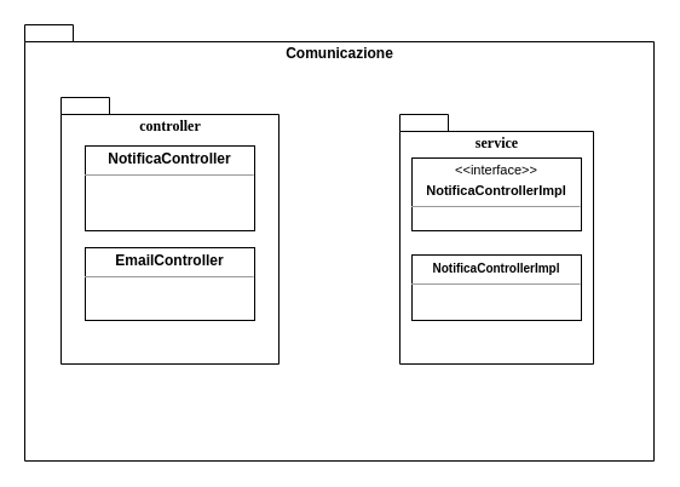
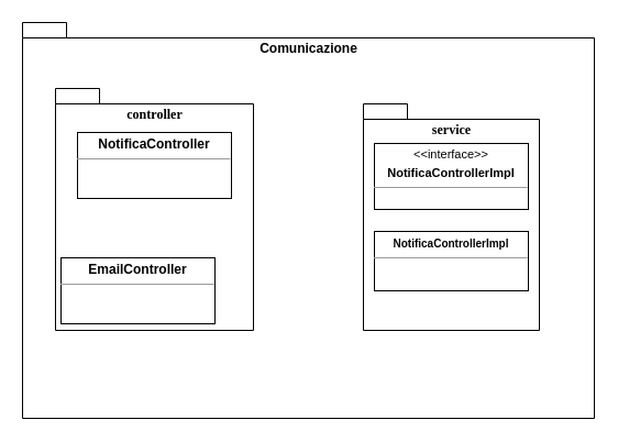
  <mxCell id="0" />
  <mxCell id="1" parent="0" />
  <mxCell id="2" value="Comunicazione" style="shape=folder;fontStyle=1;spacingTop=10;tabWidth=40;tabHeight=14;tabPosition=left;html=1;verticalAlign=top;" parent="1" vertex="1"><mxGeometry x="20" y="20" width="520" height="360" as="geometry" /></mxCell>
  <mxCell id="3" value="service" style="shape=folder;fontStyle=1;spacingTop=10;tabWidth=40;tabHeight=14;tabPosition=left;html=1;fontFamily=Verdana;verticalAlign=top;" parent="1" vertex="1"><mxGeometry x="330" y="94" width="160" height="206" as="geometry" /></mxCell>
  <mxCell id="4" value="controller" style="shape=folder;fontStyle=1;spacingTop=10;tabWidth=40;tabHeight=14;tabPosition=left;html=1;fontFamily=Verdana;verticalAlign=top;" parent="1" vertex="1"><mxGeometry x="50" y="80" width="180" height="220" as="geometry" /></mxCell>
- <mxCell id="5" value="&lt;p style=&quot;margin:0px;margin-top:4px;text-align:center;&quot;&gt;&lt;b&gt;NotificaController&lt;/b&gt;&lt;/p&gt;&lt;hr size=&quot;1&quot;&gt;&lt;div style=&quot;height:2px;&quot;&gt;&lt;/div&gt;" style="verticalAlign=top;align=left;overflow=fill;fontSize=12;fontFamily=Helvetica;html=1;" vertex="1" parent="1"><mxGeometry x="70" y="120" width="140" height="70" as="geometry" /></mxCell>
- <mxCell id="6" value="&lt;p style=&quot;margin:0px;margin-top:4px;text-align:center;&quot;&gt;&lt;b&gt;EmailController&lt;/b&gt;&lt;/p&gt;&lt;hr size=&quot;1&quot;&gt;&lt;div style=&quot;height:2px;&quot;&gt;&lt;/div&gt;" style="verticalAlign=top;align=left;overflow=fill;fontSize=12;fontFamily=Helvetica;html=1;" vertex="1" parent="1"><mxGeometry x="70" y="204" width="140" height="60" as="geometry" /></mxCell>
+ <mxCell id="5" value="&lt;p style=&quot;margin:0px;margin-top:4px;text-align:center;&quot;&gt;&lt;b&gt;NotificaController&lt;/b&gt;&lt;/p&gt;&lt;hr size=&quot;1&quot;&gt;&lt;div style=&quot;height:2px;&quot;&gt;&lt;/div&gt;" style="verticalAlign=top;align=left;overflow=fill;fontSize=12;fontFamily=Helvetica;html=1;" vertex="1" parent="1"><mxGeometry x="70" y="120" width="140" height="60" as="geometry" /></mxCell>
+ <mxCell id="6" value="&lt;p style=&quot;margin:0px;margin-top:4px;text-align:center;&quot;&gt;&lt;b&gt;EmailController&lt;/b&gt;&lt;/p&gt;&lt;hr size=&quot;1&quot;&gt;&lt;div style=&quot;height:2px;&quot;&gt;&lt;/div&gt;" style="verticalAlign=top;align=left;overflow=fill;fontSize=12;fontFamily=Helvetica;html=1;" vertex="1" parent="1"><mxGeometry x="55" y="234" width="140" height="60" as="geometry" /></mxCell>
  <mxCell id="7" value="&lt;p style=&quot;margin: 4px 0px 0px; text-align: center; font-size: 11px;&quot;&gt;&amp;lt;&amp;lt;interface&amp;gt;&amp;gt;&lt;/p&gt;&lt;p style=&quot;margin: 4px 0px 0px; text-align: center; font-size: 11px;&quot;&gt;&lt;b style=&quot;&quot;&gt;&lt;font style=&quot;font-size: 11px;&quot;&gt;NotificaControllerImpl&lt;/font&gt;&lt;/b&gt;&lt;/p&gt;&lt;hr size=&quot;1&quot;&gt;&lt;div style=&quot;height:2px;&quot;&gt;&lt;/div&gt;" style="verticalAlign=top;align=left;overflow=fill;fontSize=12;fontFamily=Helvetica;html=1;" vertex="1" parent="1"><mxGeometry x="340" y="130" width="140" height="60" as="geometry" /></mxCell>
  <mxCell id="8" value="&lt;p style=&quot;margin:0px;margin-top:4px;text-align:center;&quot;&gt;&lt;b&gt;&lt;font style=&quot;font-size: 10px;&quot;&gt;NotificaControllerImpl&lt;/font&gt;&lt;/b&gt;&lt;/p&gt;&lt;hr size=&quot;1&quot;&gt;&lt;div style=&quot;height:2px;&quot;&gt;&lt;/div&gt;" style="verticalAlign=top;align=left;overflow=fill;fontSize=12;fontFamily=Helvetica;html=1;" vertex="1" parent="1"><mxGeometry x="340" y="210" width="140" height="54" as="geometry" /></mxCell>
